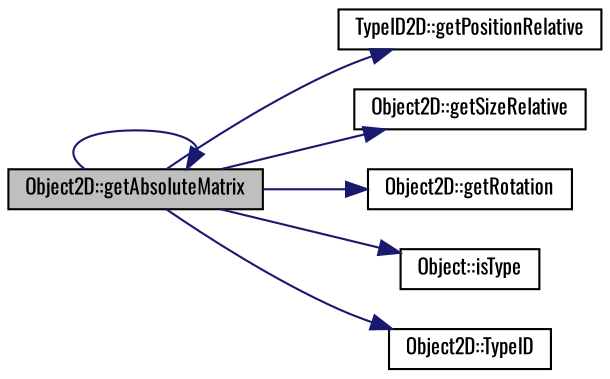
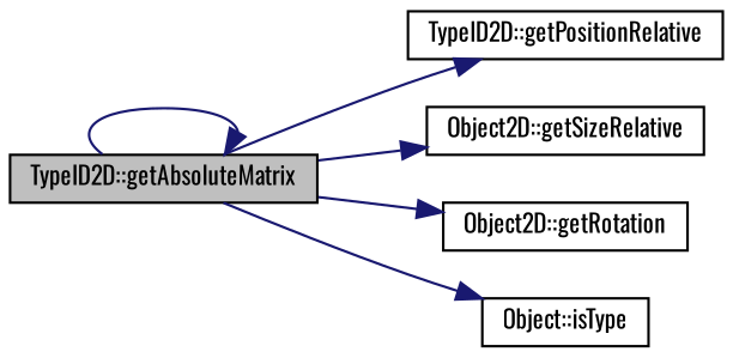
  digraph {
    fontname=Oswald
    rankdir=LR
    node [color=black fillcolor=white fontname=Oswald fontsize=10 shape=record style=filled]
    edge [color=midnightblue fontname=Oswald fontsize=10 labelfontname=Helvetica labelfontsize=10 style=solid]
-   n1 [fillcolor=grey75 fontcolor=black height=0.2 label="Object2D::getAbsoluteMatrix" width=0.4]
+   n1 [fillcolor=grey75 fontcolor=black height=0.2 label="TypeID2D::getAbsoluteMatrix" width=0.4]
    n2 [height=0.2 label="TypeID2D::getPositionRelative" width=0.4]
    n3 [height=0.2 label="Object2D::getSizeRelative" width=0.4]
    n4 [height=0.2 label="Object2D::getRotation" width=0.4]
    n5 [height=0.2 label="Object::isType" width=0.4]
-   n6 [height=0.2 label="Object2D::TypeID" width=0.4]
    n1 -> n1
    n1 -> n2
    n1 -> n3
    n1 -> n4
    n1 -> n5
-   n1 -> n6
  }
